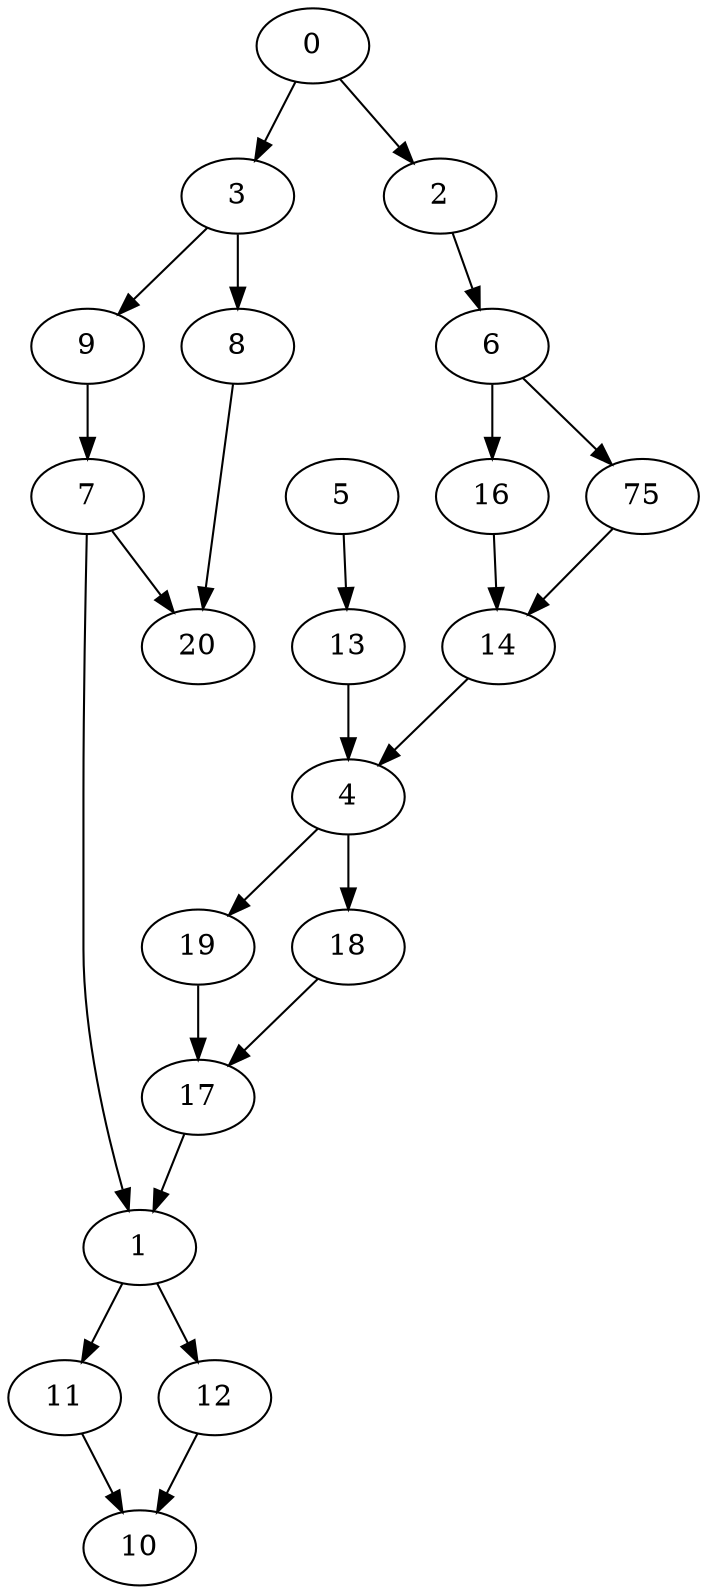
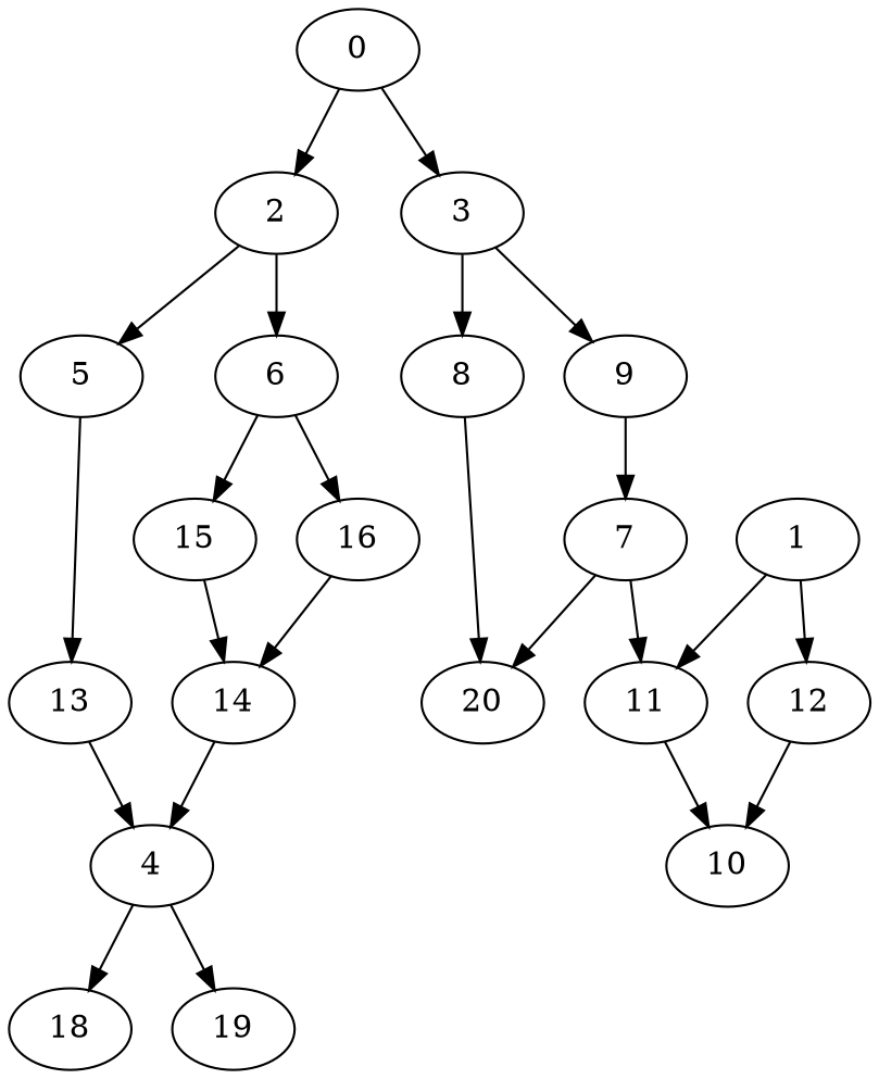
  digraph {
    node [Weight=10]
    edge [Weight=72]
    0 [Weight=4]
    2 [Weight=5]
    3
    5 [Weight=3]
    6 [Weight=6]
    8 [Weight=9]
    9 [Weight=9]
    13 [Weight=3]
-   15 [Weight=8 label=75]
+   15 [Weight=8]
    16 [Weight=2]
    20 [Weight=2]
    7
    11 [Weight=7]
    1
    12 [Weight=9]
    10
    4 [Weight=3]
    14 [Weight=4]
    18 [Weight=7]
    19 [Weight=3]
-   17
    0 -> 2 [Weight=27]
    0 -> 3 [Weight=45]
+   2 -> 5
    2 -> 6 [Weight=18]
    3 -> 8 [Weight=27]
    3 -> 9 [Weight=45]
    5 -> 13
    6 -> 15 [Weight=91]
    6 -> 16 [Weight=45]
    8 -> 20 [Weight=18]
    9 -> 7
    13 -> 4 [Weight=36]
    15 -> 14 [Weight=91]
    16 -> 14 [Weight=18]
    7 -> 20 [Weight=27]
-   7 -> 1
+   7 -> 11
    11 -> 10 [Weight=45]
    1 -> 11 [Weight=18]
    1 -> 12 [Weight=54]
    12 -> 10
    4 -> 18 [Weight=91]
    4 -> 19 [Weight=54]
    14 -> 4 [Weight=63]
-   18 -> 17 [Weight=36]
-   19 -> 17 [Weight=91]
-   17 -> 1 [Weight=36]
  }
